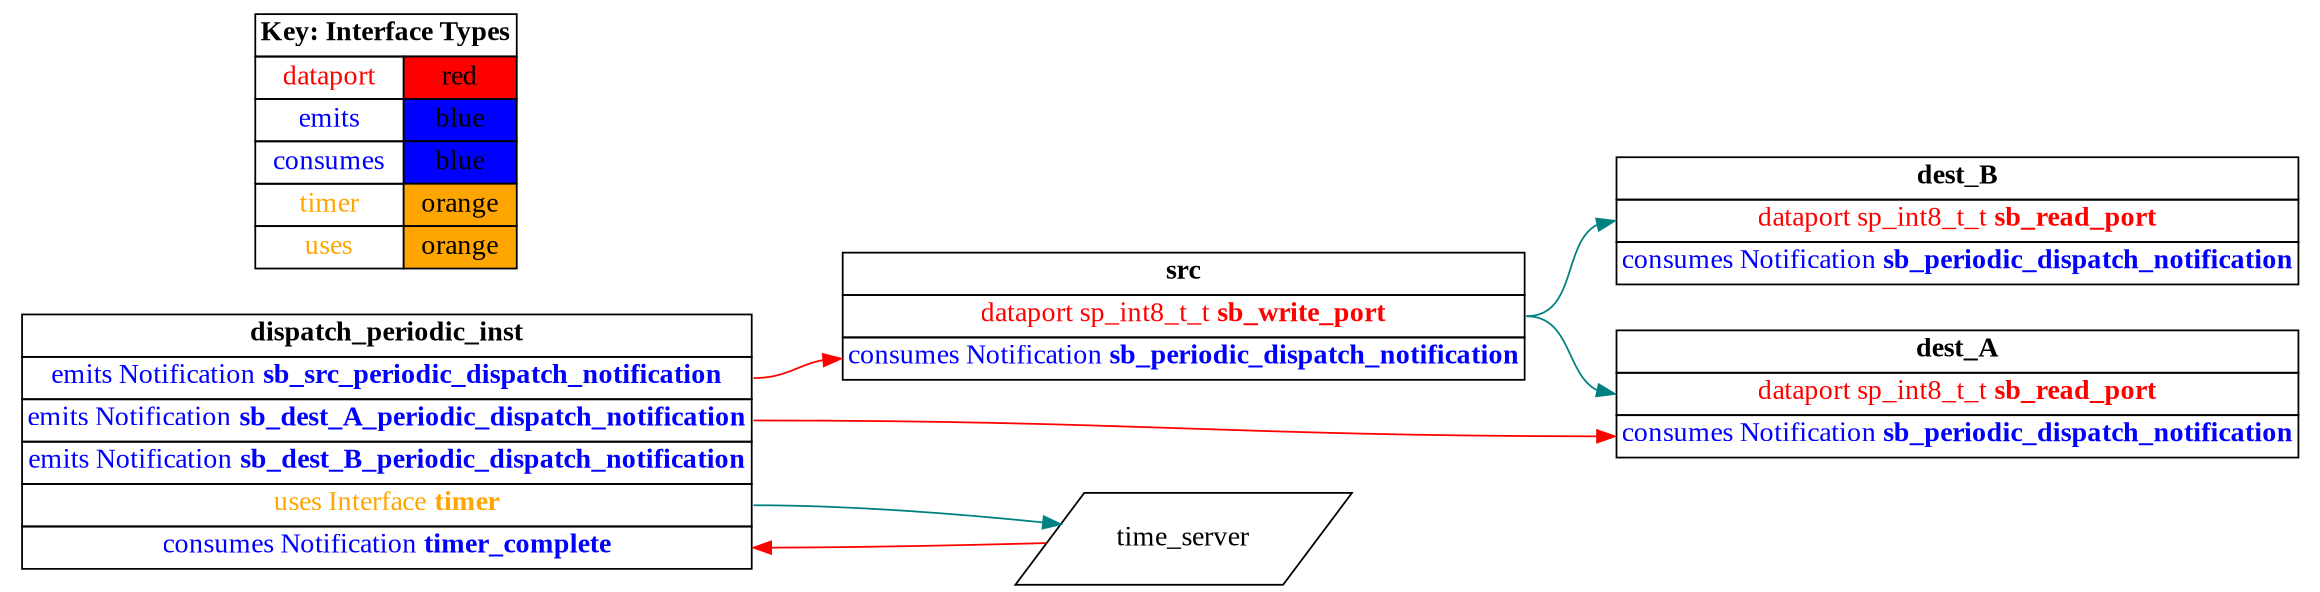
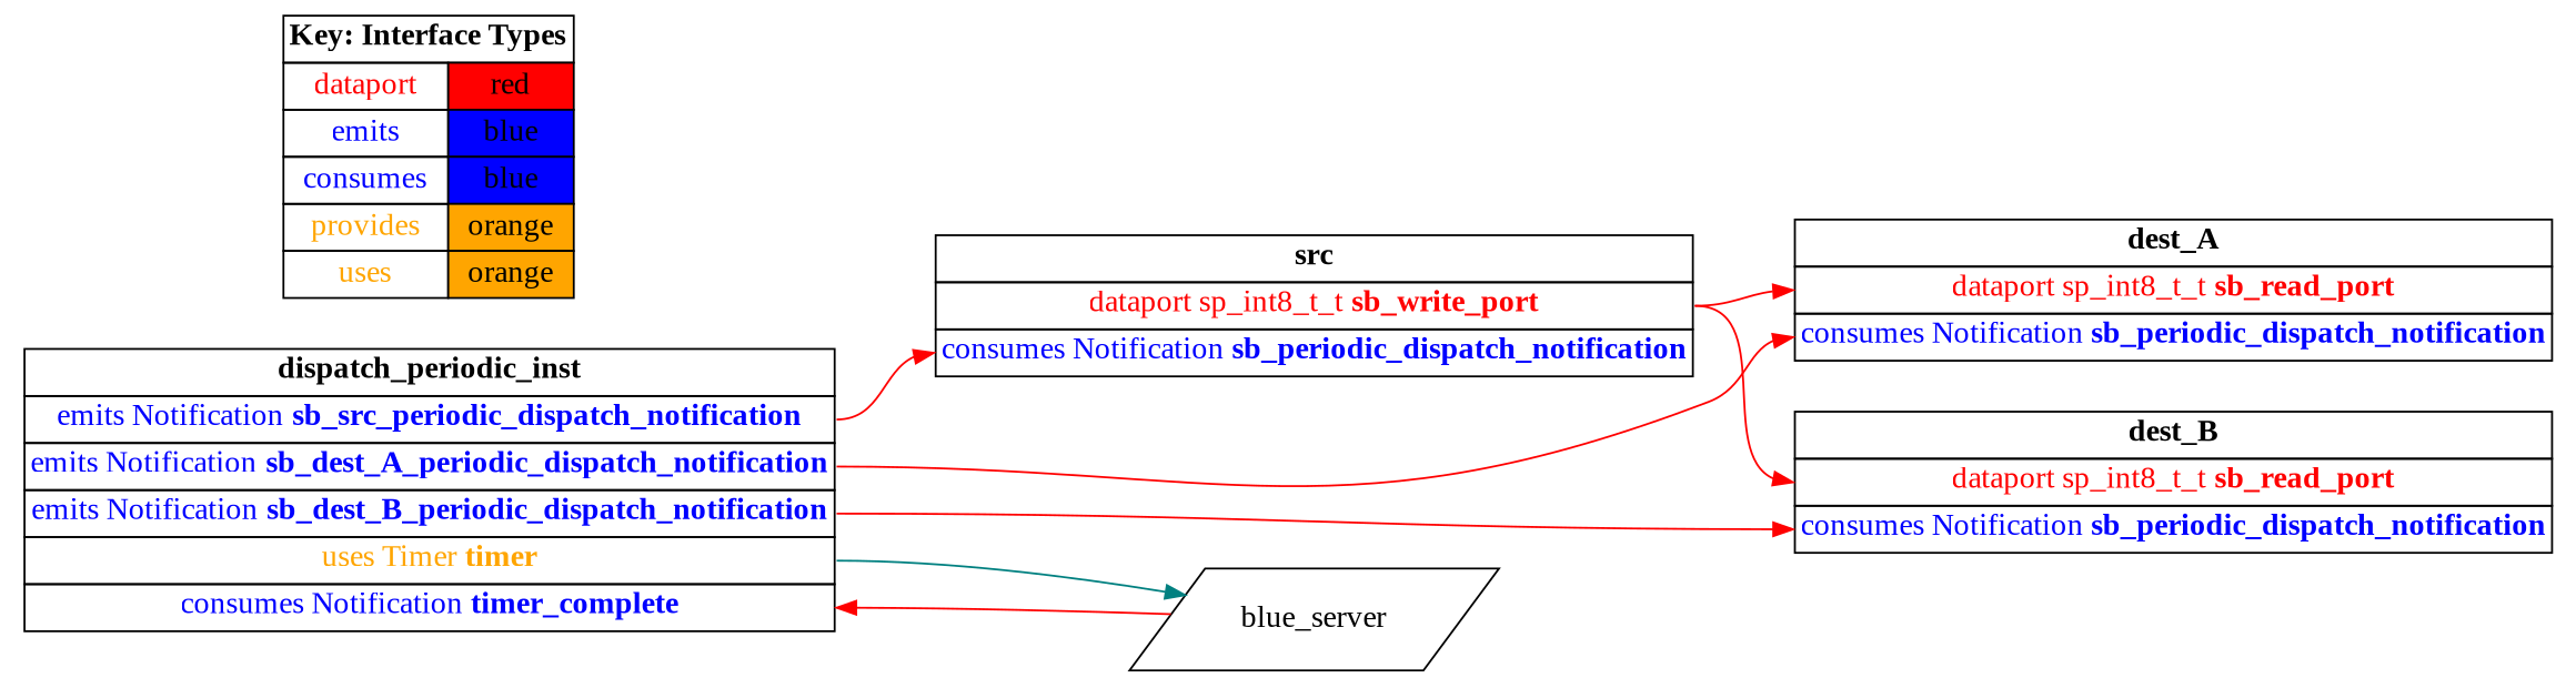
  digraph {
    fontname="Liberation Serif"
    rankdir=LR
    node [fontname="Liberation Serif" fontsize=16 shape=plaintext]
    edge [color=red fontname="Liberation Serif" headport=sb_periodic_dispatch_notification tailport=sb_write_port]
    n1 [label=<     <TABLE BORDER="0" CELLBORDER="1" CELLSPACING="0">       <TR><TD><B>src</B></TD></TR>       <TR><TD PORT="sb_write_port"><FONT COLOR="red">dataport sp_int8_t_t <B>sb_write_port</B></FONT></TD></TR>       <TR><TD PORT="sb_periodic_dispatch_notification"><FONT COLOR="blue">consumes Notification <B>sb_periodic_dispatch_notification</B></FONT></TD></TR>"     </TABLE>   >]
    n2 [label=<     <TABLE BORDER="0" CELLBORDER="1" CELLSPACING="0">       <TR><TD><B>dest_A</B></TD></TR>       <TR><TD PORT="sb_read_port"><FONT COLOR="red">dataport sp_int8_t_t <B>sb_read_port</B></FONT></TD></TR>       <TR><TD PORT="sb_periodic_dispatch_notification"><FONT COLOR="blue">consumes Notification <B>sb_periodic_dispatch_notification</B></FONT></TD></TR>"     </TABLE>   >]
    n3 [label=<     <TABLE BORDER="0" CELLBORDER="1" CELLSPACING="0">       <TR><TD><B>dest_B</B></TD></TR>       <TR><TD PORT="sb_read_port"><FONT COLOR="red">dataport sp_int8_t_t <B>sb_read_port</B></FONT></TD></TR>       <TR><TD PORT="sb_periodic_dispatch_notification"><FONT COLOR="blue">consumes Notification <B>sb_periodic_dispatch_notification</B></FONT></TD></TR>"     </TABLE>   >]
-   n4 [label=<     <TABLE BORDER="0" CELLBORDER="1" CELLSPACING="0">       <TR><TD><B>dispatch_periodic_inst</B></TD></TR>       <TR><TD PORT="sb_src_periodic_dispatch_notification"><FONT COLOR="blue">emits Notification <B>sb_src_periodic_dispatch_notification</B></FONT></TD></TR>       <TR><TD PORT="sb_dest_A_periodic_dispatch_notification"><FONT COLOR="blue">emits Notification <B>sb_dest_A_periodic_dispatch_notification</B></FONT></TD></TR>       <TR><TD PORT="sb_dest_B_periodic_dispatch_notification"><FONT COLOR="blue">emits Notification <B>sb_dest_B_periodic_dispatch_notification</B></FONT></TD></TR>       <TR><TD PORT="timer"><FONT COLOR="orange">uses Interface <B>timer</B></FONT></TD></TR>       <TR><TD PORT="timer_complete"><FONT COLOR="blue">consumes Notification <B>timer_complete</B></FONT></TD></TR>"     </TABLE>   >]
-   time_server [shape=parallelogram]
-   n6 [label=<    <TABLE BORDER="0" CELLBORDER="1" CELLSPACING="0">      <TR><TD COLSPAN="2"><B>Key: Interface Types</B></TD></TR>      <TR><TD><FONT COLOR="red">dataport</FONT></TD><TD BGCOLOR="red">red</TD></TR>      <TR><TD><FONT COLOR="blue">emits</FONT></TD><TD BGCOLOR="blue">blue</TD></TR>      <TR><TD><FONT COLOR="blue">consumes</FONT></TD><TD BGCOLOR="blue">blue</TD></TR>      <TR><TD><FONT COLOR="orange">timer</FONT></TD><TD BGCOLOR="orange">orange</TD></TR>      <TR><TD><FONT COLOR="orange">uses</FONT></TD><TD BGCOLOR="orange">orange</TD></TR>    </TABLE>   >]
-   n1 -> n2 [color=teal headport=sb_read_port]
-   n1 -> n3 [color=teal headport=sb_read_port]
+   n4 [label=<     <TABLE BORDER="0" CELLBORDER="1" CELLSPACING="0">       <TR><TD><B>dispatch_periodic_inst</B></TD></TR>       <TR><TD PORT="sb_src_periodic_dispatch_notification"><FONT COLOR="blue">emits Notification <B>sb_src_periodic_dispatch_notification</B></FONT></TD></TR>       <TR><TD PORT="sb_dest_A_periodic_dispatch_notification"><FONT COLOR="blue">emits Notification <B>sb_dest_A_periodic_dispatch_notification</B></FONT></TD></TR>       <TR><TD PORT="sb_dest_B_periodic_dispatch_notification"><FONT COLOR="blue">emits Notification <B>sb_dest_B_periodic_dispatch_notification</B></FONT></TD></TR>       <TR><TD PORT="timer"><FONT COLOR="orange">uses Timer <B>timer</B></FONT></TD></TR>       <TR><TD PORT="timer_complete"><FONT COLOR="blue">consumes Notification <B>timer_complete</B></FONT></TD></TR>"     </TABLE>   >]
+   time_server [shape=parallelogram label=blue_server]
+   n6 [label=<    <TABLE BORDER="0" CELLBORDER="1" CELLSPACING="0">      <TR><TD COLSPAN="2"><B>Key: Interface Types</B></TD></TR>      <TR><TD><FONT COLOR="red">dataport</FONT></TD><TD BGCOLOR="red">red</TD></TR>      <TR><TD><FONT COLOR="blue">emits</FONT></TD><TD BGCOLOR="blue">blue</TD></TR>      <TR><TD><FONT COLOR="blue">consumes</FONT></TD><TD BGCOLOR="blue">blue</TD></TR>      <TR><TD><FONT COLOR="orange">provides</FONT></TD><TD BGCOLOR="orange">orange</TD></TR>      <TR><TD><FONT COLOR="orange">uses</FONT></TD><TD BGCOLOR="orange">orange</TD></TR>    </TABLE>   >]
+   n1 -> n2 [headport=sb_read_port]
+   n1 -> n3 [headport=sb_read_port]
    n4 -> n1 [tailport=sb_src_periodic_dispatch_notification]
    n4 -> n2 [tailport=sb_dest_A_periodic_dispatch_notification]
+   n4 -> n3 [tailport=sb_dest_B_periodic_dispatch_notification]
    n4 -> time_server [color=teal headport=the_timer tailport=timer]
    time_server -> n4 [headport=timer_complete tailport=timer_notification]
  }
